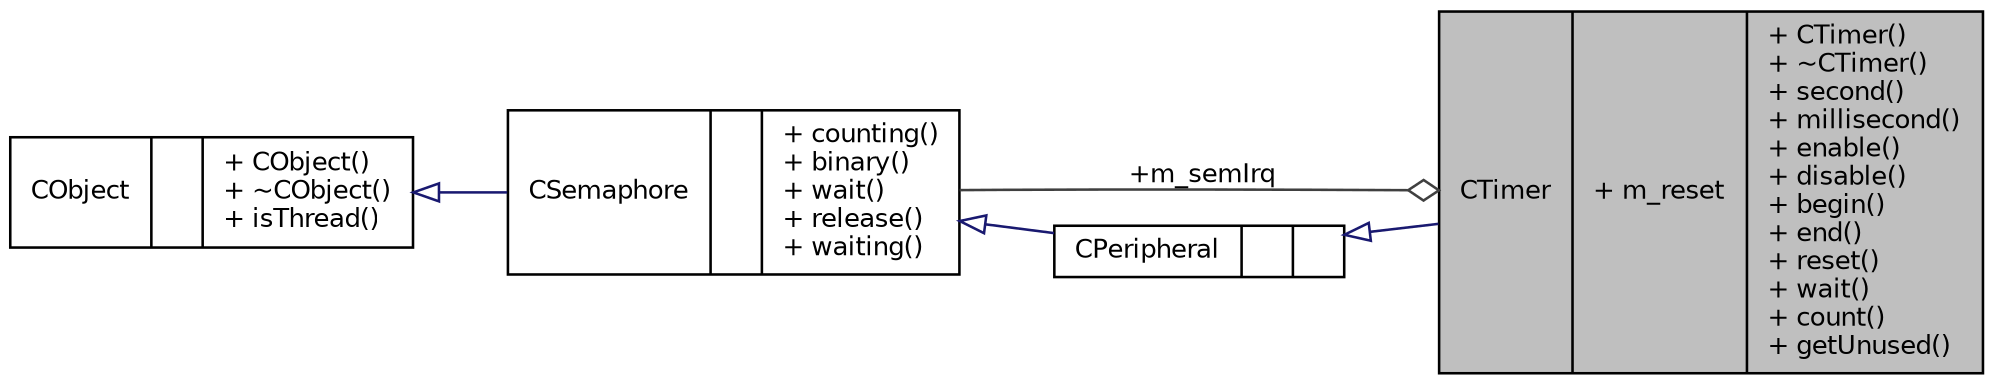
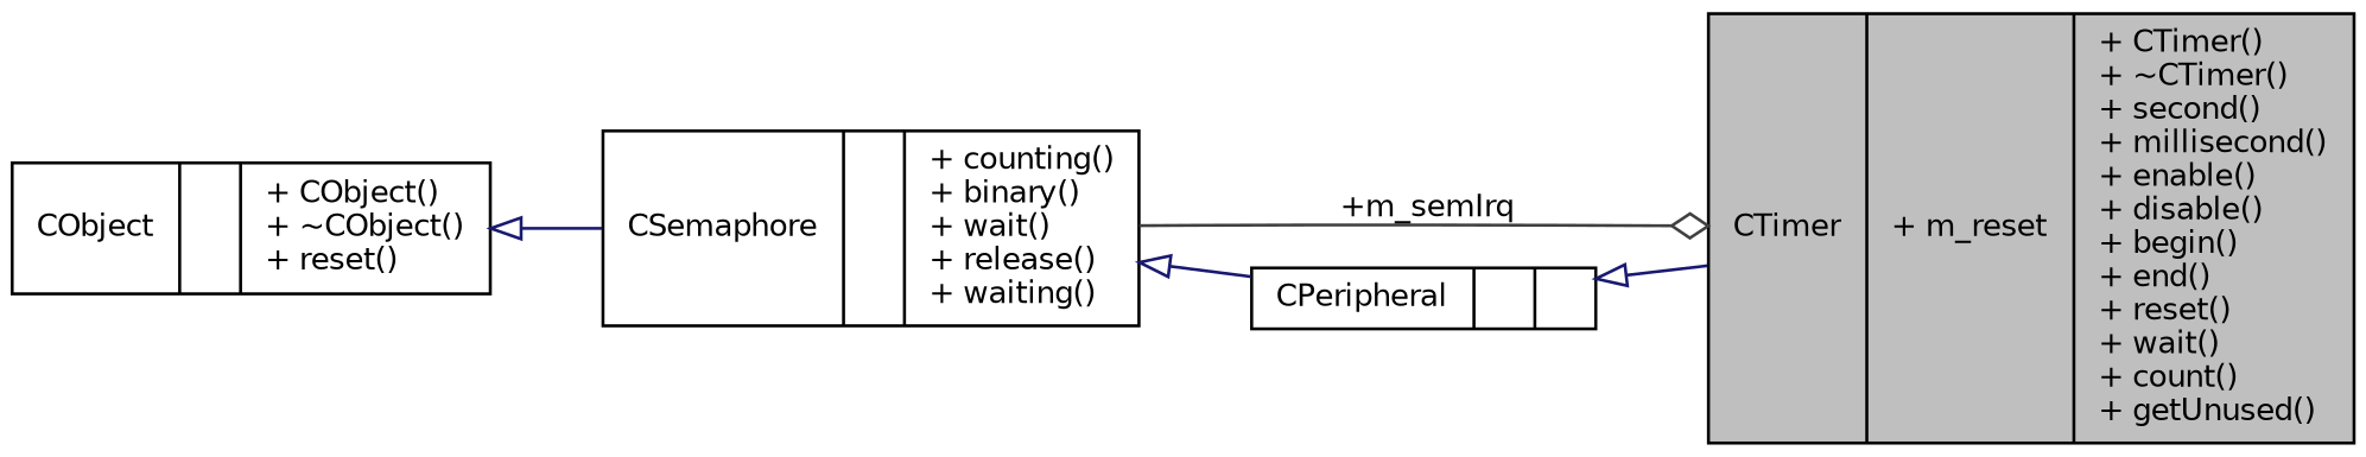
  digraph {
    rankdir=LR
    node [color=black fillcolor=white fontname=Helvetica fontsize=10 shape=record style=filled]
    edge [arrowtail=onormal color=midnightblue dir=back fontname=Helvetica fontsize=10 labelfontname=Helvetica labelfontsize=10 style=solid]
    n1 [fillcolor=grey75 fontcolor=black height=0.2 label="{CTimer\n|+ m_reset\l|+ CTimer()\l+ ~CTimer()\l+ second()\l+ millisecond()\l+ enable()\l+ disable()\l+ begin()\l+ end()\l+ reset()\l+ wait()\l+ count()\l+ getUnused()\l}" width=0.4]
    n2 [height=0.2 label="{CPeripheral\n||}" width=0.4]
-   n3 [height=0.2 label="{CObject\n||+ CObject()\l+ ~CObject()\l+ isThread()\l}" width=0.4]
+   n3 [height=0.2 label="{CObject\n||+ CObject()\l+ ~CObject()\l+ reset()\l}" width=0.4]
    n4 [height=0.2 label="{CSemaphore\n||+ counting()\l+ binary()\l+ wait()\l+ release()\l+ waiting()\l}" width=0.4]
    n2 -> n1
    n3 -> n4
    n4 -> n1 [arrowhead=odiamond color=grey25 label=" +m_semIrq" arrowtail="" dir=""]
    n4 -> n2
  }
